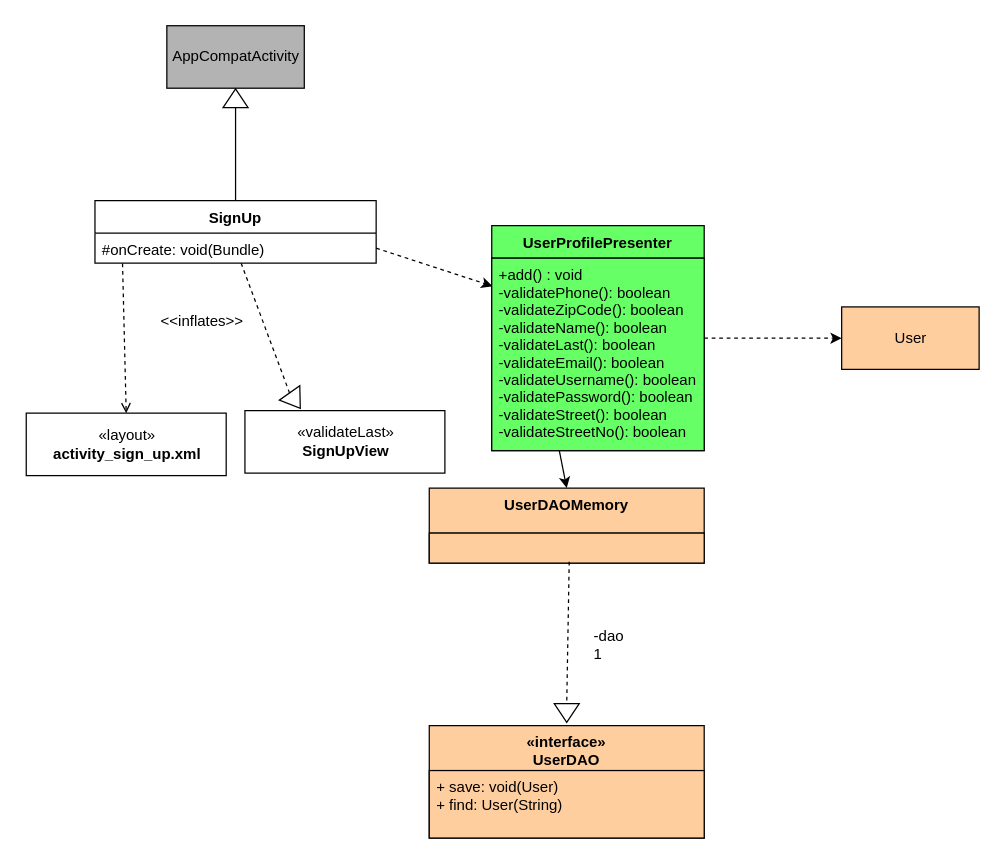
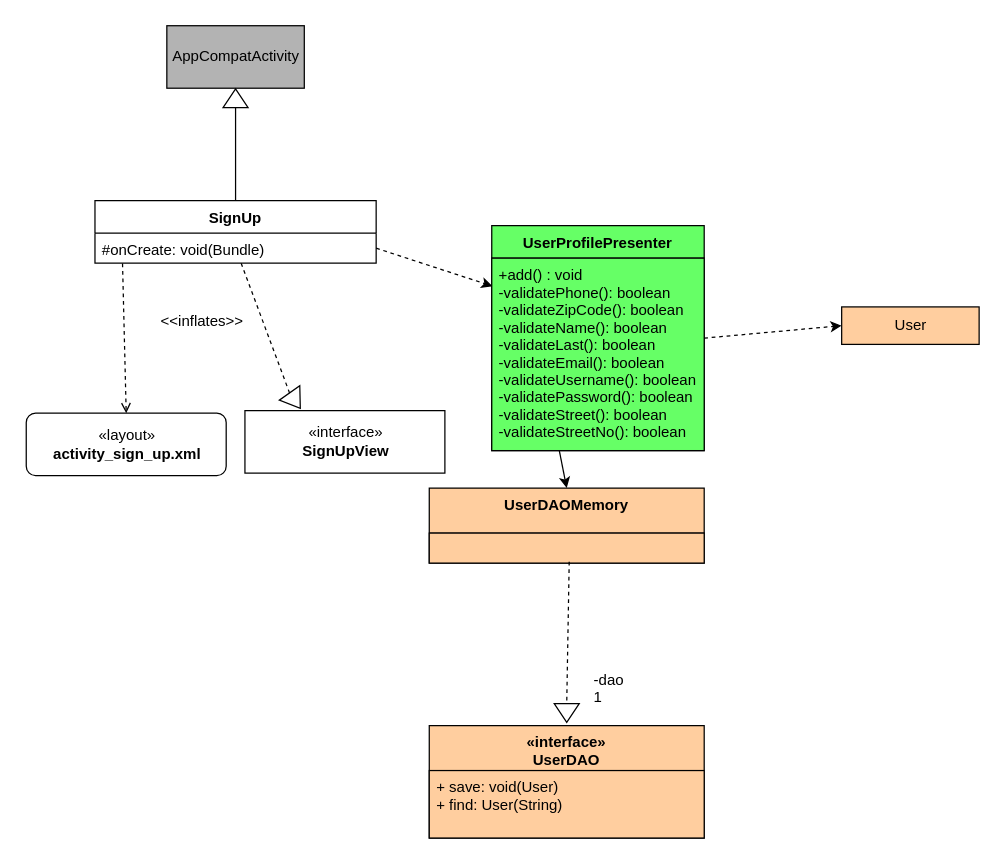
  <mxCell id="0" />
  <mxCell id="1" parent="0" />
  <mxCell id="2" value="AppCompatActivity" style="html=1;fillColor=#B3B3B3;strokeColor=#000000;" vertex="1" parent="1"><mxGeometry x="133" y="20" width="110" height="50" as="geometry" /></mxCell>
  <mxCell id="3" value="" style="triangle;whiteSpace=wrap;html=1;strokeColor=#000000;fillColor=#FFFFFF;rotation=-90;" vertex="1" parent="1"><mxGeometry x="180.5" y="68" width="15" height="20" as="geometry" /></mxCell>
  <mxCell id="4" value="" style="endArrow=none;html=1;entryX=0;entryY=0.5;entryDx=0;entryDy=0;exitX=0.5;exitY=0;exitDx=0;exitDy=0;" edge="1" parent="1" source="13" target="3"><mxGeometry width="50" height="50" relative="1" as="geometry"><mxPoint x="188" y="170" as="sourcePoint" /><mxPoint x="223" y="120" as="targetPoint" /></mxGeometry></mxCell>
  <mxCell id="5" value="" style="endArrow=open;html=1;exitX=0.098;exitY=1.011;exitDx=0;exitDy=0;exitPerimeter=0;dashed=1;entryX=0.5;entryY=0;entryDx=0;entryDy=0;" edge="1" parent="1" source="14" target="6"><mxGeometry width="50" height="50" relative="1" as="geometry"><mxPoint x="113" y="340" as="sourcePoint" /><mxPoint x="83" y="330" as="targetPoint" /></mxGeometry></mxCell>
- <mxCell id="6" value="«layout»&lt;br&gt;&lt;b&gt;activity_sign_up.xml&lt;/b&gt;" style="html=1;strokeColor=#000000;fillColor=#FFFFFF;" vertex="1" parent="1"><mxGeometry x="20.5" y="330" width="160" height="50" as="geometry" /></mxCell>
+ <mxCell id="6" value="«layout»&lt;br&gt;&lt;b&gt;activity_sign_up.xml&lt;/b&gt;" style="html=1;strokeColor=#000000;fillColor=#FFFFFF;rounded=1;" vertex="1" parent="1"><mxGeometry x="20.5" y="330" width="160" height="50" as="geometry" /></mxCell>
  <mxCell id="7" value="" style="triangle;whiteSpace=wrap;html=1;strokeColor=#000000;fillColor=#FFFFFF;rotation=55;" vertex="1" parent="1"><mxGeometry x="228" y="310" width="15" height="20" as="geometry" /></mxCell>
  <mxCell id="8" value="" style="endArrow=none;html=1;entryX=0;entryY=0.5;entryDx=0;entryDy=0;dashed=1;" edge="1" parent="1" source="14" target="7"><mxGeometry width="50" height="50" relative="1" as="geometry"><mxPoint x="203" y="302.432" as="sourcePoint" /><mxPoint x="233" y="310" as="targetPoint" /></mxGeometry></mxCell>
- <mxCell id="9" value="«validateLast»&lt;br&gt;&lt;span style=&quot;font-weight: 700&quot;&gt;SignUpView&lt;/span&gt;" style="html=1;strokeColor=#000000;fillColor=#FFFFFF;" vertex="1" parent="1"><mxGeometry x="195.5" y="328" width="160" height="50" as="geometry" /></mxCell>
+ <mxCell id="9" value="«interface»&lt;br&gt;&lt;span style=&quot;font-weight: 700&quot;&gt;SignUpView&lt;/span&gt;" style="html=1;strokeColor=#000000;fillColor=#FFFFFF;" vertex="1" parent="1"><mxGeometry x="195.5" y="328" width="160" height="50" as="geometry" /></mxCell>
  <mxCell id="10" value="" style="endArrow=classic;html=1;exitX=1;exitY=0.5;exitDx=0;exitDy=0;dashed=1;entryX=0.004;entryY=0.863;entryDx=0;entryDy=0;entryPerimeter=0;" edge="1" parent="1" source="14"><mxGeometry width="50" height="50" relative="1" as="geometry"><mxPoint x="366.18" y="220.004" as="sourcePoint" /><mxPoint x="393.64" y="228.438" as="targetPoint" /></mxGeometry></mxCell>
  <mxCell id="11" value="UserProfilePresenter" style="swimlane;fontStyle=1;align=center;verticalAlign=top;childLayout=stackLayout;horizontal=1;startSize=26;horizontalStack=0;resizeParent=1;resizeParentMax=0;resizeLast=0;collapsible=1;marginBottom=0;strokeColor=#000000;fillColor=#66FF66;gradientColor=none;" vertex="1" parent="1"><mxGeometry x="393" y="180" width="170" height="180" as="geometry" /></mxCell>
  <mxCell id="12" value="+add() : void&#10;-validatePhone(): boolean&#10;-validateZipCode(): boolean&#10;-validateName(): boolean&#10;-validateLast(): boolean&#10;-validateEmail(): boolean&#10;-validateUsername(): boolean&#10;-validatePassword(): boolean&#10;-validateStreet(): boolean&#10;-validateStreetNo(): boolean" style="text;strokeColor=#000000;fillColor=#66FF66;align=left;verticalAlign=top;spacingLeft=4;spacingRight=4;overflow=hidden;rotatable=0;points=[[0,0.5],[1,0.5]];portConstraint=eastwest;gradientColor=none;" vertex="1" parent="11"><mxGeometry y="26" width="170" height="154" as="geometry" /></mxCell>
  <mxCell id="13" value="SignUp" style="swimlane;fontStyle=1;align=center;verticalAlign=top;childLayout=stackLayout;horizontal=1;startSize=26;horizontalStack=0;resizeParent=1;resizeParentMax=0;resizeLast=0;collapsible=1;marginBottom=0;strokeColor=#000000;fillColor=#FFFFFF;" vertex="1" parent="1"><mxGeometry x="75.5" y="160" width="225" height="50" as="geometry" /></mxCell>
  <mxCell id="14" value="#onCreate: void(Bundle)" style="text;strokeColor=none;fillColor=none;align=left;verticalAlign=top;spacingLeft=4;spacingRight=4;overflow=hidden;rotatable=0;points=[[0,0.5],[1,0.5]];portConstraint=eastwest;" vertex="1" parent="13"><mxGeometry y="26" width="225" height="24" as="geometry" /></mxCell>
  <mxCell id="15" value="" style="endArrow=classic;html=1;exitX=0.318;exitY=1;exitDx=0;exitDy=0;exitPerimeter=0;entryX=0.5;entryY=0;entryDx=0;entryDy=0;" edge="1" parent="1" source="12" target="18"><mxGeometry width="50" height="50" relative="1" as="geometry"><mxPoint x="433" y="340" as="sourcePoint" /><mxPoint x="413" y="360" as="targetPoint" /></mxGeometry></mxCell>
  <mxCell id="16" value="" style="endArrow=classic;html=1;exitX=1;exitY=0.5;exitDx=0;exitDy=0;dashed=1;entryX=0;entryY=0.5;entryDx=0;entryDy=0;" edge="1" parent="1" source="11" target="17"><mxGeometry width="50" height="50" relative="1" as="geometry"><mxPoint x="583" y="212.28" as="sourcePoint" /><mxPoint x="653" y="190" as="targetPoint" /></mxGeometry></mxCell>
- <mxCell id="17" value="User" style="html=1;strokeColor=#000000;fillColor=#FFCE9F;gradientColor=none;" vertex="1" parent="1"><mxGeometry x="673" y="245" width="110" height="50" as="geometry" /></mxCell>
+ <mxCell id="17" value="User" style="html=1;strokeColor=#000000;fillColor=#FFCE9F;gradientColor=none;" vertex="1" parent="1"><mxGeometry x="673" y="245" width="110" height="30" as="geometry" /></mxCell>
  <mxCell id="18" value="UserDAOMemory&#10;" style="swimlane;fontStyle=1;align=center;verticalAlign=top;childLayout=stackLayout;horizontal=1;startSize=36;horizontalStack=0;resizeParent=1;resizeParentMax=0;resizeLast=0;collapsible=1;marginBottom=0;strokeColor=#000000;fillColor=#FFCE9F;gradientColor=none;" vertex="1" parent="1"><mxGeometry x="343" y="390" width="220" height="60" as="geometry"><mxRectangle x="360" y="590" width="120" height="70" as="alternateBounds" /></mxGeometry></mxCell>
  <mxCell id="19" value="" style="text;strokeColor=#000000;fillColor=#FFCE9F;align=left;verticalAlign=top;spacingLeft=4;spacingRight=4;overflow=hidden;rotatable=0;points=[[0,0.5],[1,0.5]];portConstraint=eastwest;" vertex="1" parent="18"><mxGeometry y="36" width="220" height="24" as="geometry" /></mxCell>
  <mxCell id="20" value="«interface»&#10;UserDAO&#10;" style="swimlane;fontStyle=1;align=center;verticalAlign=top;childLayout=stackLayout;horizontal=1;startSize=36;horizontalStack=0;resizeParent=1;resizeParentMax=0;resizeLast=0;collapsible=1;marginBottom=0;strokeColor=#000000;fillColor=#FFCE9F;gradientColor=none;" vertex="1" parent="1"><mxGeometry x="343" y="580" width="220" height="90" as="geometry"><mxRectangle x="360" y="590" width="120" height="70" as="alternateBounds" /></mxGeometry></mxCell>
  <mxCell id="21" value="+ save: void(User)&#10;+ find: User(String)&#10;" style="text;strokeColor=#000000;fillColor=#FFCE9F;align=left;verticalAlign=top;spacingLeft=4;spacingRight=4;overflow=hidden;rotatable=0;points=[[0,0.5],[1,0.5]];portConstraint=eastwest;" vertex="1" parent="20"><mxGeometry y="36" width="220" height="54" as="geometry" /></mxCell>
  <mxCell id="22" value="" style="triangle;whiteSpace=wrap;html=1;strokeColor=#000000;fillColor=#FFFFFF;rotation=90;" vertex="1" parent="1"><mxGeometry x="445.5" y="560" width="15" height="20" as="geometry" /></mxCell>
  <mxCell id="23" value="" style="endArrow=none;html=1;entryX=0;entryY=0.5;entryDx=0;entryDy=0;dashed=1;exitX=0.509;exitY=0.958;exitDx=0;exitDy=0;exitPerimeter=0;" edge="1" parent="1" source="19" target="22"><mxGeometry width="50" height="50" relative="1" as="geometry"><mxPoint x="257.064" y="500" as="sourcePoint" /><mxPoint x="290.5" y="570" as="targetPoint" /></mxGeometry></mxCell>
  <mxCell id="24" value="&amp;lt;&amp;lt;inflates&amp;gt;&amp;gt;" style="text;html=1;align=center;verticalAlign=middle;resizable=0;points=[];autosize=1;" vertex="1" parent="1"><mxGeometry x="120.5" y="247" width="80" height="20" as="geometry" /></mxCell>
- <mxCell id="25" value="-dao&lt;br&gt;1" style="text;html=1;" vertex="1" parent="1"><mxGeometry x="473" y="495" width="50" height="30" as="geometry" /></mxCell>
+ <mxCell id="25" value="-dao&lt;br&gt;1" style="text;html=1;" vertex="1" parent="1"><mxGeometry x="473" y="530" width="50" height="30" as="geometry" /></mxCell>
